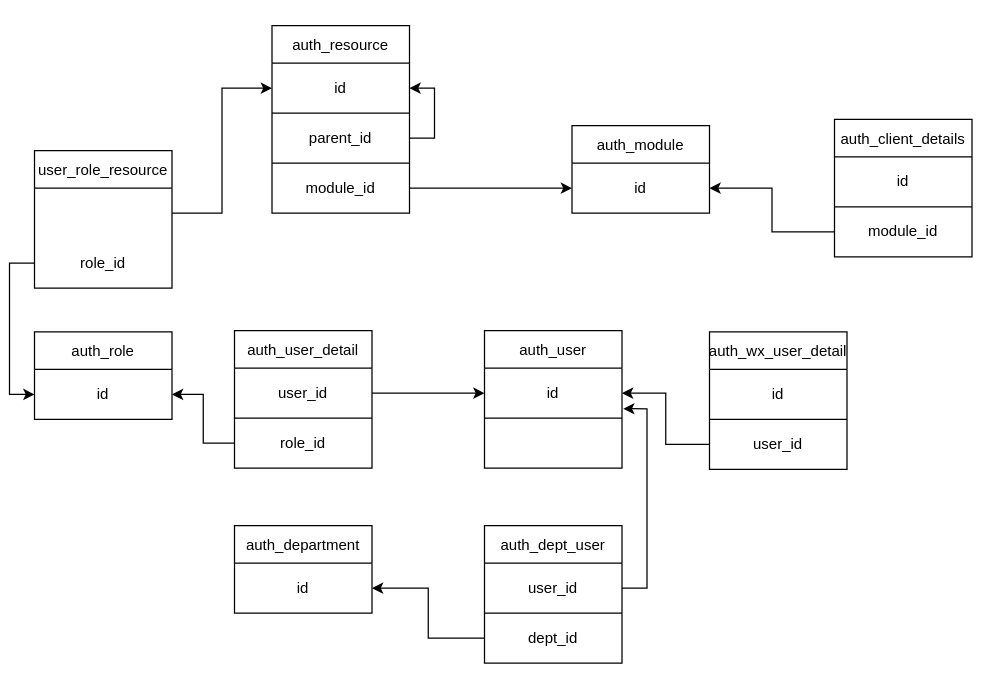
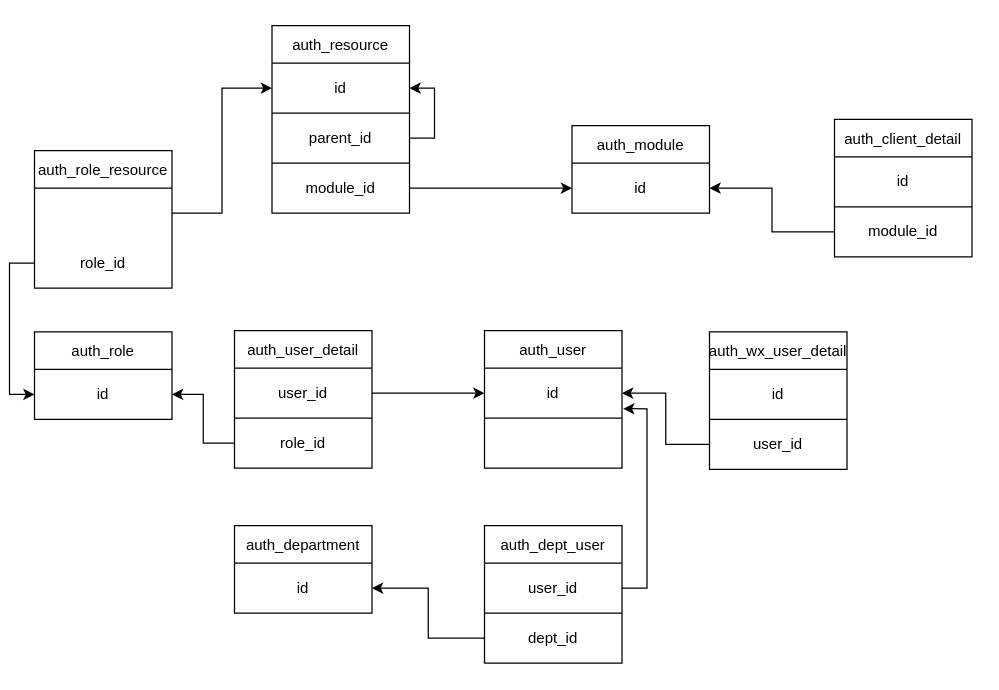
  <mxCell id="0" />
  <mxCell id="1" parent="0" />
  <mxCell id="2" value="" style="edgeStyle=orthogonalEdgeStyle;rounded=0;orthogonalLoop=1;jettySize=auto;html=1;" edge="1" parent="1" source="6" target="9"><mxGeometry relative="1" as="geometry" /></mxCell>
- <mxCell id="3" value="auth_client_details" style="shape=table;startSize=30;container=1;collapsible=0;childLayout=tableLayout;" vertex="1" parent="1"><mxGeometry x="660" y="95" width="110" height="110" as="geometry" /></mxCell>
+ <mxCell id="3" value="auth_client_detail" style="shape=table;startSize=30;container=1;collapsible=0;childLayout=tableLayout;" vertex="1" parent="1"><mxGeometry x="660" y="95" width="110" height="110" as="geometry" /></mxCell>
  <mxCell id="4" value="" style="shape=partialRectangle;collapsible=0;dropTarget=0;pointerEvents=0;fillColor=none;top=0;left=0;bottom=0;right=0;points=[[0,0.5],[1,0.5]];portConstraint=eastwest;" vertex="1" parent="3"><mxGeometry y="30" width="110" height="40" as="geometry" /></mxCell>
  <mxCell id="5" value="id" style="shape=partialRectangle;html=1;whiteSpace=wrap;connectable=0;overflow=hidden;fillColor=none;top=0;left=0;bottom=0;right=0;pointerEvents=1;" vertex="1" parent="4"><mxGeometry width="110" height="40" as="geometry"><mxRectangle width="110" height="40" as="alternateBounds" /></mxGeometry></mxCell>
  <mxCell id="6" value="" style="shape=partialRectangle;collapsible=0;dropTarget=0;pointerEvents=0;fillColor=none;top=0;left=0;bottom=0;right=0;points=[[0,0.5],[1,0.5]];portConstraint=eastwest;" vertex="1" parent="3"><mxGeometry y="70" width="110" height="40" as="geometry" /></mxCell>
  <mxCell id="7" value="module_id" style="shape=partialRectangle;html=1;whiteSpace=wrap;connectable=0;overflow=hidden;fillColor=none;top=0;left=0;bottom=0;right=0;pointerEvents=1;" vertex="1" parent="6"><mxGeometry width="110" height="40" as="geometry"><mxRectangle width="110" height="40" as="alternateBounds" /></mxGeometry></mxCell>
  <mxCell id="8" value="auth_module" style="shape=table;startSize=30;container=1;collapsible=0;childLayout=tableLayout;" vertex="1" parent="1"><mxGeometry x="450" y="100" width="110" height="70" as="geometry" /></mxCell>
  <mxCell id="9" value="" style="shape=partialRectangle;collapsible=0;dropTarget=0;pointerEvents=0;fillColor=none;top=0;left=0;bottom=0;right=0;points=[[0,0.5],[1,0.5]];portConstraint=eastwest;" vertex="1" parent="8"><mxGeometry y="30" width="110" height="40" as="geometry" /></mxCell>
  <mxCell id="10" value="&lt;span&gt;id&lt;/span&gt;" style="shape=partialRectangle;html=1;whiteSpace=wrap;connectable=0;overflow=hidden;fillColor=none;top=0;left=0;bottom=0;right=0;pointerEvents=1;" vertex="1" parent="9"><mxGeometry width="110" height="40" as="geometry"><mxRectangle width="110" height="40" as="alternateBounds" /></mxGeometry></mxCell>
  <mxCell id="11" value="auth_resource" style="shape=table;startSize=30;container=1;collapsible=0;childLayout=tableLayout;" vertex="1" parent="1"><mxGeometry x="210" y="20" width="110" height="150" as="geometry" /></mxCell>
  <mxCell id="12" value="" style="shape=partialRectangle;collapsible=0;dropTarget=0;pointerEvents=0;fillColor=none;top=0;left=0;bottom=0;right=0;points=[[0,0.5],[1,0.5]];portConstraint=eastwest;" vertex="1" parent="11"><mxGeometry y="30" width="110" height="40" as="geometry" /></mxCell>
  <mxCell id="13" value="id" style="shape=partialRectangle;html=1;whiteSpace=wrap;connectable=0;overflow=hidden;fillColor=none;top=0;left=0;bottom=0;right=0;pointerEvents=1;" vertex="1" parent="12"><mxGeometry width="110" height="40" as="geometry"><mxRectangle width="110" height="40" as="alternateBounds" /></mxGeometry></mxCell>
  <mxCell id="14" style="edgeStyle=orthogonalEdgeStyle;rounded=0;orthogonalLoop=1;jettySize=auto;html=1;exitX=1;exitY=0.5;exitDx=0;exitDy=0;entryX=1;entryY=0.5;entryDx=0;entryDy=0;" edge="1" parent="11" source="15" target="12"><mxGeometry relative="1" as="geometry" /></mxCell>
  <mxCell id="15" value="" style="shape=partialRectangle;collapsible=0;dropTarget=0;pointerEvents=0;fillColor=none;top=0;left=0;bottom=0;right=0;points=[[0,0.5],[1,0.5]];portConstraint=eastwest;" vertex="1" parent="11"><mxGeometry y="70" width="110" height="40" as="geometry" /></mxCell>
  <mxCell id="16" value="parent_id" style="shape=partialRectangle;html=1;whiteSpace=wrap;connectable=0;overflow=hidden;fillColor=none;top=0;left=0;bottom=0;right=0;pointerEvents=1;" vertex="1" parent="15"><mxGeometry width="110" height="40" as="geometry"><mxRectangle width="110" height="40" as="alternateBounds" /></mxGeometry></mxCell>
  <mxCell id="17" value="" style="shape=partialRectangle;collapsible=0;dropTarget=0;pointerEvents=0;fillColor=none;top=0;left=0;bottom=0;right=0;points=[[0,0.5],[1,0.5]];portConstraint=eastwest;" vertex="1" parent="11"><mxGeometry y="110" width="110" height="40" as="geometry" /></mxCell>
  <mxCell id="18" value="module_id" style="shape=partialRectangle;html=1;whiteSpace=wrap;connectable=0;overflow=hidden;fillColor=none;top=0;left=0;bottom=0;right=0;pointerEvents=1;" vertex="1" parent="17"><mxGeometry width="110" height="40" as="geometry"><mxRectangle width="110" height="40" as="alternateBounds" /></mxGeometry></mxCell>
  <mxCell id="19" value="auth_role" style="shape=table;startSize=30;container=1;collapsible=0;childLayout=tableLayout;" vertex="1" parent="1"><mxGeometry x="20" y="265" width="110" height="70" as="geometry" /></mxCell>
  <mxCell id="20" value="" style="shape=partialRectangle;collapsible=0;dropTarget=0;pointerEvents=0;fillColor=none;top=0;left=0;bottom=0;right=0;points=[[0,0.5],[1,0.5]];portConstraint=eastwest;" vertex="1" parent="19"><mxGeometry y="30" width="110" height="40" as="geometry" /></mxCell>
  <mxCell id="21" value="id" style="shape=partialRectangle;html=1;whiteSpace=wrap;connectable=0;overflow=hidden;fillColor=none;top=0;left=0;bottom=0;right=0;pointerEvents=1;" vertex="1" parent="20"><mxGeometry width="110" height="40" as="geometry"><mxRectangle width="110" height="40" as="alternateBounds" /></mxGeometry></mxCell>
  <mxCell id="22" value="auth_dept_user" style="shape=table;startSize=30;container=1;collapsible=0;childLayout=tableLayout;" vertex="1" parent="1"><mxGeometry x="380" y="420" width="110" height="110" as="geometry" /></mxCell>
  <mxCell id="23" value="" style="shape=partialRectangle;collapsible=0;dropTarget=0;pointerEvents=0;fillColor=none;top=0;left=0;bottom=0;right=0;points=[[0,0.5],[1,0.5]];portConstraint=eastwest;" vertex="1" parent="22"><mxGeometry y="30" width="110" height="40" as="geometry" /></mxCell>
  <mxCell id="24" value="user_id" style="shape=partialRectangle;html=1;whiteSpace=wrap;connectable=0;overflow=hidden;fillColor=none;top=0;left=0;bottom=0;right=0;pointerEvents=1;" vertex="1" parent="23"><mxGeometry width="110" height="40" as="geometry"><mxRectangle width="110" height="40" as="alternateBounds" /></mxGeometry></mxCell>
  <mxCell id="25" value="" style="shape=partialRectangle;collapsible=0;dropTarget=0;pointerEvents=0;fillColor=none;top=0;left=0;bottom=0;right=0;points=[[0,0.5],[1,0.5]];portConstraint=eastwest;" vertex="1" parent="22"><mxGeometry y="70" width="110" height="40" as="geometry" /></mxCell>
  <mxCell id="26" value="dept_id" style="shape=partialRectangle;html=1;whiteSpace=wrap;connectable=0;overflow=hidden;fillColor=none;top=0;left=0;bottom=0;right=0;pointerEvents=1;" vertex="1" parent="25"><mxGeometry width="110" height="40" as="geometry"><mxRectangle width="110" height="40" as="alternateBounds" /></mxGeometry></mxCell>
  <mxCell id="27" value="auth_department" style="shape=table;startSize=30;container=1;collapsible=0;childLayout=tableLayout;" vertex="1" parent="1"><mxGeometry x="180" y="420" width="110" height="70" as="geometry" /></mxCell>
  <mxCell id="28" value="" style="shape=partialRectangle;collapsible=0;dropTarget=0;pointerEvents=0;fillColor=none;top=0;left=0;bottom=0;right=0;points=[[0,0.5],[1,0.5]];portConstraint=eastwest;" vertex="1" parent="27"><mxGeometry y="30" width="110" height="40" as="geometry" /></mxCell>
  <mxCell id="29" value="id" style="shape=partialRectangle;html=1;whiteSpace=wrap;connectable=0;overflow=hidden;fillColor=none;top=0;left=0;bottom=0;right=0;pointerEvents=1;" vertex="1" parent="28"><mxGeometry width="110" height="40" as="geometry"><mxRectangle width="110" height="40" as="alternateBounds" /></mxGeometry></mxCell>
  <mxCell id="30" value="auth_user_detail" style="shape=table;startSize=30;container=1;collapsible=0;childLayout=tableLayout;" vertex="1" parent="1"><mxGeometry x="180" y="264" width="110" height="110" as="geometry" /></mxCell>
  <mxCell id="31" value="" style="shape=partialRectangle;collapsible=0;dropTarget=0;pointerEvents=0;fillColor=none;top=0;left=0;bottom=0;right=0;points=[[0,0.5],[1,0.5]];portConstraint=eastwest;" vertex="1" parent="30"><mxGeometry y="30" width="110" height="40" as="geometry" /></mxCell>
  <mxCell id="32" value="user_id" style="shape=partialRectangle;html=1;whiteSpace=wrap;connectable=0;overflow=hidden;fillColor=none;top=0;left=0;bottom=0;right=0;pointerEvents=1;" vertex="1" parent="31"><mxGeometry width="110" height="40" as="geometry"><mxRectangle width="110" height="40" as="alternateBounds" /></mxGeometry></mxCell>
  <mxCell id="33" value="" style="shape=partialRectangle;collapsible=0;dropTarget=0;pointerEvents=0;fillColor=none;top=0;left=0;bottom=0;right=0;points=[[0,0.5],[1,0.5]];portConstraint=eastwest;" vertex="1" parent="30"><mxGeometry y="70" width="110" height="40" as="geometry" /></mxCell>
  <mxCell id="34" value="role_id" style="shape=partialRectangle;html=1;whiteSpace=wrap;connectable=0;overflow=hidden;fillColor=none;top=0;left=0;bottom=0;right=0;pointerEvents=1;" vertex="1" parent="33"><mxGeometry width="110" height="40" as="geometry"><mxRectangle width="110" height="40" as="alternateBounds" /></mxGeometry></mxCell>
  <mxCell id="35" value="auth_user" style="shape=table;startSize=30;container=1;collapsible=0;childLayout=tableLayout;" vertex="1" parent="1"><mxGeometry x="380" y="264" width="110" height="110" as="geometry" /></mxCell>
  <mxCell id="36" value="" style="shape=partialRectangle;collapsible=0;dropTarget=0;pointerEvents=0;fillColor=none;top=0;left=0;bottom=0;right=0;points=[[0,0.5],[1,0.5]];portConstraint=eastwest;" vertex="1" parent="35"><mxGeometry y="30" width="110" height="40" as="geometry" /></mxCell>
  <mxCell id="37" value="id" style="shape=partialRectangle;html=1;whiteSpace=wrap;connectable=0;overflow=hidden;fillColor=none;top=0;left=0;bottom=0;right=0;pointerEvents=1;" vertex="1" parent="36"><mxGeometry width="110" height="40" as="geometry"><mxRectangle width="110" height="40" as="alternateBounds" /></mxGeometry></mxCell>
  <mxCell id="38" value="" style="shape=partialRectangle;collapsible=0;dropTarget=0;pointerEvents=0;fillColor=none;top=0;left=0;bottom=0;right=0;points=[[0,0.5],[1,0.5]];portConstraint=eastwest;" vertex="1" parent="35"><mxGeometry y="70" width="110" height="40" as="geometry" /></mxCell>
- <mxCell id="39" value="user_role_resource" style="shape=table;startSize=30;container=1;collapsible=0;childLayout=tableLayout;" vertex="1" parent="1"><mxGeometry x="20" y="120" width="110" height="110" as="geometry" /></mxCell>
+ <mxCell id="39" value="auth_role_resource" style="shape=table;startSize=30;container=1;collapsible=0;childLayout=tableLayout;" vertex="1" parent="1"><mxGeometry x="20" y="120" width="110" height="110" as="geometry" /></mxCell>
  <mxCell id="40" value="" style="shape=partialRectangle;collapsible=0;dropTarget=0;pointerEvents=0;fillColor=none;top=0;left=0;bottom=0;right=0;points=[[0,0.5],[1,0.5]];portConstraint=eastwest;" vertex="1" parent="39"><mxGeometry y="30" width="110" height="40" as="geometry" /></mxCell>
  <mxCell id="41" value="" style="shape=partialRectangle;collapsible=0;dropTarget=0;pointerEvents=0;fillColor=none;top=0;left=0;bottom=0;right=0;points=[[0,0.5],[1,0.5]];portConstraint=eastwest;" vertex="1" parent="39"><mxGeometry y="70" width="110" height="40" as="geometry" /></mxCell>
  <mxCell id="42" value="role_id" style="shape=partialRectangle;html=1;whiteSpace=wrap;connectable=0;overflow=hidden;fillColor=none;top=0;left=0;bottom=0;right=0;pointerEvents=1;" vertex="1" parent="41"><mxGeometry width="110" height="40" as="geometry"><mxRectangle width="110" height="40" as="alternateBounds" /></mxGeometry></mxCell>
  <mxCell id="43" value="auth_wx_user_detail" style="shape=table;startSize=30;container=1;collapsible=0;childLayout=tableLayout;" vertex="1" parent="1"><mxGeometry x="560" y="265" width="110" height="110" as="geometry" /></mxCell>
  <mxCell id="44" value="" style="shape=partialRectangle;collapsible=0;dropTarget=0;pointerEvents=0;fillColor=none;top=0;left=0;bottom=0;right=0;points=[[0,0.5],[1,0.5]];portConstraint=eastwest;" vertex="1" parent="43"><mxGeometry y="30" width="110" height="40" as="geometry" /></mxCell>
  <mxCell id="45" value="id" style="shape=partialRectangle;html=1;whiteSpace=wrap;connectable=0;overflow=hidden;fillColor=none;top=0;left=0;bottom=0;right=0;pointerEvents=1;" vertex="1" parent="44"><mxGeometry width="110" height="40" as="geometry"><mxRectangle width="110" height="40" as="alternateBounds" /></mxGeometry></mxCell>
  <mxCell id="46" value="" style="shape=partialRectangle;collapsible=0;dropTarget=0;pointerEvents=0;fillColor=none;top=0;left=0;bottom=0;right=0;points=[[0,0.5],[1,0.5]];portConstraint=eastwest;" vertex="1" parent="43"><mxGeometry y="70" width="110" height="40" as="geometry" /></mxCell>
  <mxCell id="47" value="&lt;span&gt;user_id&lt;/span&gt;" style="shape=partialRectangle;html=1;whiteSpace=wrap;connectable=0;overflow=hidden;fillColor=none;top=0;left=0;bottom=0;right=0;pointerEvents=1;" vertex="1" parent="46"><mxGeometry width="110" height="40" as="geometry"><mxRectangle width="110" height="40" as="alternateBounds" /></mxGeometry></mxCell>
  <mxCell id="48" style="edgeStyle=orthogonalEdgeStyle;rounded=0;orthogonalLoop=1;jettySize=auto;html=1;exitX=0;exitY=0.5;exitDx=0;exitDy=0;entryX=1;entryY=0.5;entryDx=0;entryDy=0;" edge="1" parent="1" source="46" target="36"><mxGeometry relative="1" as="geometry" /></mxCell>
  <mxCell id="49" style="edgeStyle=orthogonalEdgeStyle;rounded=0;orthogonalLoop=1;jettySize=auto;html=1;exitX=1;exitY=0.5;exitDx=0;exitDy=0;entryX=1.009;entryY=0.812;entryDx=0;entryDy=0;entryPerimeter=0;" edge="1" parent="1" source="23" target="36"><mxGeometry relative="1" as="geometry" /></mxCell>
  <mxCell id="50" style="edgeStyle=orthogonalEdgeStyle;rounded=0;orthogonalLoop=1;jettySize=auto;html=1;exitX=0;exitY=0.5;exitDx=0;exitDy=0;entryX=1;entryY=0.5;entryDx=0;entryDy=0;" edge="1" parent="1" source="25" target="28"><mxGeometry relative="1" as="geometry" /></mxCell>
  <mxCell id="51" style="edgeStyle=orthogonalEdgeStyle;rounded=0;orthogonalLoop=1;jettySize=auto;html=1;exitX=1;exitY=0.5;exitDx=0;exitDy=0;entryX=0;entryY=0.5;entryDx=0;entryDy=0;" edge="1" parent="1" source="31" target="36"><mxGeometry relative="1" as="geometry" /></mxCell>
  <mxCell id="52" style="edgeStyle=orthogonalEdgeStyle;rounded=0;orthogonalLoop=1;jettySize=auto;html=1;exitX=0;exitY=0.5;exitDx=0;exitDy=0;entryX=1;entryY=0.5;entryDx=0;entryDy=0;" edge="1" parent="1" source="33" target="20"><mxGeometry relative="1" as="geometry" /></mxCell>
  <mxCell id="53" style="edgeStyle=orthogonalEdgeStyle;rounded=0;orthogonalLoop=1;jettySize=auto;html=1;exitX=0;exitY=0.5;exitDx=0;exitDy=0;entryX=0;entryY=0.5;entryDx=0;entryDy=0;" edge="1" parent="1" source="41" target="20"><mxGeometry relative="1" as="geometry" /></mxCell>
  <mxCell id="54" style="edgeStyle=orthogonalEdgeStyle;rounded=0;orthogonalLoop=1;jettySize=auto;html=1;exitX=1;exitY=0.5;exitDx=0;exitDy=0;entryX=0;entryY=0.5;entryDx=0;entryDy=0;" edge="1" parent="1" source="40" target="12"><mxGeometry relative="1" as="geometry" /></mxCell>
  <mxCell id="55" style="edgeStyle=orthogonalEdgeStyle;rounded=0;orthogonalLoop=1;jettySize=auto;html=1;exitX=1;exitY=0.5;exitDx=0;exitDy=0;" edge="1" parent="1" source="17" target="9"><mxGeometry relative="1" as="geometry" /></mxCell>
